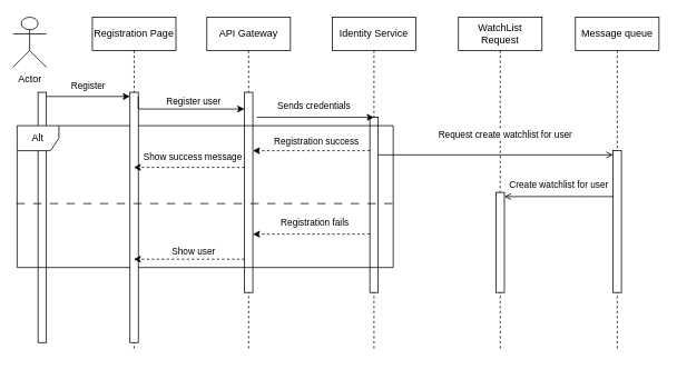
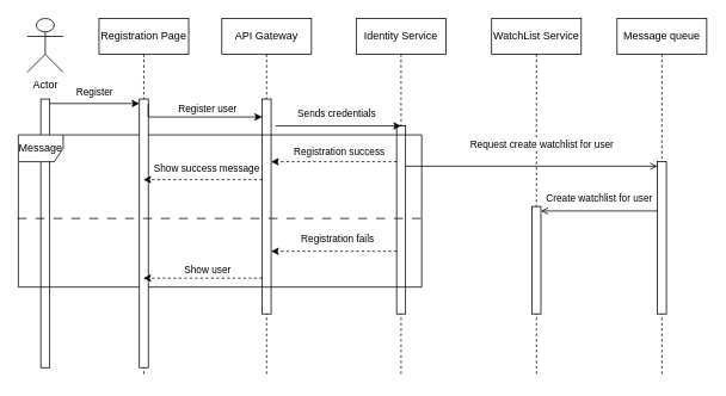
  <mxCell id="0" />
  <mxCell id="1" parent="0" />
- <mxCell id="2" value="Actor" style="shape=umlActor;verticalLabelPosition=bottom;verticalAlign=top;html=1;" vertex="1" parent="1"><mxGeometry x="15" y="20" width="40" height="60" as="geometry" /></mxCell>
+ <mxCell id="2" value="Actor" style="shape=umlActor;verticalLabelPosition=bottom;verticalAlign=top;html=1;" vertex="1" parent="1"><mxGeometry x="30" y="20" width="40" height="60" as="geometry" /></mxCell>
  <mxCell id="3" value="" style="html=1;points=[[0,0,0,0,5],[0,1,0,0,-5],[1,0,0,0,5],[1,1,0,0,-5]];perimeter=orthogonalPerimeter;outlineConnect=0;targetShapes=umlLifeline;portConstraint=eastwest;newEdgeStyle={&quot;curved&quot;:0,&quot;rounded&quot;:0};" vertex="1" parent="1"><mxGeometry x="45" y="110" width="10" height="300" as="geometry" /></mxCell>
  <mxCell id="4" value="API Gateway" style="shape=umlLifeline;perimeter=lifelinePerimeter;whiteSpace=wrap;html=1;container=1;dropTarget=0;collapsible=0;recursiveResize=0;outlineConnect=0;portConstraint=eastwest;newEdgeStyle={&quot;edgeStyle&quot;:&quot;elbowEdgeStyle&quot;,&quot;elbow&quot;:&quot;vertical&quot;,&quot;curved&quot;:0,&quot;rounded&quot;:0};" vertex="1" parent="1"><mxGeometry x="247" y="20" width="100" height="400" as="geometry" /></mxCell>
  <mxCell id="5" value="" style="html=1;points=[[0,0,0,0,5],[0,1,0,0,-5],[1,0,0,0,5],[1,1,0,0,-5]];perimeter=orthogonalPerimeter;outlineConnect=0;targetShapes=umlLifeline;portConstraint=eastwest;newEdgeStyle={&quot;curved&quot;:0,&quot;rounded&quot;:0};" vertex="1" parent="4"><mxGeometry x="45" y="90" width="10" height="240" as="geometry" /></mxCell>
  <mxCell id="6" value="Identity Service" style="shape=umlLifeline;perimeter=lifelinePerimeter;whiteSpace=wrap;html=1;container=1;dropTarget=0;collapsible=0;recursiveResize=0;outlineConnect=0;portConstraint=eastwest;newEdgeStyle={&quot;edgeStyle&quot;:&quot;elbowEdgeStyle&quot;,&quot;elbow&quot;:&quot;vertical&quot;,&quot;curved&quot;:0,&quot;rounded&quot;:0};" vertex="1" parent="1"><mxGeometry x="397" y="20" width="100" height="400" as="geometry" /></mxCell>
  <mxCell id="7" value="" style="html=1;points=[[0,0,0,0,5],[0,1,0,0,-5],[1,0,0,0,5],[1,1,0,0,-5]];perimeter=orthogonalPerimeter;outlineConnect=0;targetShapes=umlLifeline;portConstraint=eastwest;newEdgeStyle={&quot;curved&quot;:0,&quot;rounded&quot;:0};" vertex="1" parent="6"><mxGeometry x="45" y="120" width="10" height="210" as="geometry" /></mxCell>
- <mxCell id="8" value="WatchList Request" style="shape=umlLifeline;perimeter=lifelinePerimeter;whiteSpace=wrap;html=1;container=1;dropTarget=0;collapsible=0;recursiveResize=0;outlineConnect=0;portConstraint=eastwest;newEdgeStyle={&quot;edgeStyle&quot;:&quot;elbowEdgeStyle&quot;,&quot;elbow&quot;:&quot;vertical&quot;,&quot;curved&quot;:0,&quot;rounded&quot;:0};" vertex="1" parent="1"><mxGeometry x="548" y="20" width="100" height="400" as="geometry" /></mxCell>
+ <mxCell id="8" value="WatchList Service" style="shape=umlLifeline;perimeter=lifelinePerimeter;whiteSpace=wrap;html=1;container=1;dropTarget=0;collapsible=0;recursiveResize=0;outlineConnect=0;portConstraint=eastwest;newEdgeStyle={&quot;edgeStyle&quot;:&quot;elbowEdgeStyle&quot;,&quot;elbow&quot;:&quot;vertical&quot;,&quot;curved&quot;:0,&quot;rounded&quot;:0};" vertex="1" parent="1"><mxGeometry x="548" y="20" width="100" height="400" as="geometry" /></mxCell>
  <mxCell id="9" value="" style="html=1;points=[[0,0,0,0,5],[0,1,0,0,-5],[1,0,0,0,5],[1,1,0,0,-5]];perimeter=orthogonalPerimeter;outlineConnect=0;targetShapes=umlLifeline;portConstraint=eastwest;newEdgeStyle={&quot;curved&quot;:0,&quot;rounded&quot;:0};" vertex="1" parent="8"><mxGeometry x="45" y="210" width="10" height="120" as="geometry" /></mxCell>
  <mxCell id="10" value="Message queue" style="shape=umlLifeline;perimeter=lifelinePerimeter;whiteSpace=wrap;html=1;container=1;dropTarget=0;collapsible=0;recursiveResize=0;outlineConnect=0;portConstraint=eastwest;newEdgeStyle={&quot;edgeStyle&quot;:&quot;elbowEdgeStyle&quot;,&quot;elbow&quot;:&quot;vertical&quot;,&quot;curved&quot;:0,&quot;rounded&quot;:0};" vertex="1" parent="1"><mxGeometry x="688" y="20" width="100" height="400" as="geometry" /></mxCell>
  <mxCell id="11" value="" style="html=1;points=[[0,0,0,0,5],[0,1,0,0,-5],[1,0,0,0,5],[1,1,0,0,-5]];perimeter=orthogonalPerimeter;outlineConnect=0;targetShapes=umlLifeline;portConstraint=eastwest;newEdgeStyle={&quot;curved&quot;:0,&quot;rounded&quot;:0};" vertex="1" parent="10"><mxGeometry x="45" y="160" width="10" height="170" as="geometry" /></mxCell>
  <mxCell id="12" style="edgeStyle=orthogonalEdgeStyle;rounded=0;orthogonalLoop=1;jettySize=auto;html=1;curved=0;exitX=1;exitY=0;exitDx=0;exitDy=5;exitPerimeter=0;entryX=0;entryY=0;entryDx=0;entryDy=5;entryPerimeter=0;" edge="1" parent="1"><mxGeometry relative="1" as="geometry"><mxPoint x="307" y="140" as="sourcePoint" /><mxPoint x="447" y="140" as="targetPoint" /></mxGeometry></mxCell>
  <mxCell id="13" value="Sends credentials" style="edgeLabel;html=1;align=center;verticalAlign=middle;resizable=0;points=[];" vertex="1" connectable="0" parent="12"><mxGeometry x="-0.146" y="-1" relative="1" as="geometry"><mxPoint x="7" y="-16" as="offset" /></mxGeometry></mxCell>
  <mxCell id="14" style="edgeStyle=orthogonalEdgeStyle;rounded=0;orthogonalLoop=1;jettySize=auto;html=1;curved=0;entryX=0;entryY=0;entryDx=0;entryDy=5;entryPerimeter=0;endArrow=open;endFill=0;" edge="1" parent="1" source="7" target="11"><mxGeometry relative="1" as="geometry"><Array as="points"><mxPoint x="690" y="185" /><mxPoint x="690" y="185" /></Array></mxGeometry></mxCell>
  <mxCell id="15" value="Request create watchlist for user" style="edgeLabel;html=1;align=center;verticalAlign=middle;resizable=0;points=[];" vertex="1" connectable="0" parent="14"><mxGeometry x="0.251" y="2" relative="1" as="geometry"><mxPoint x="-25" y="-23" as="offset" /></mxGeometry></mxCell>
  <mxCell id="16" style="edgeStyle=orthogonalEdgeStyle;rounded=0;orthogonalLoop=1;jettySize=auto;html=1;curved=0;entryX=1;entryY=0;entryDx=0;entryDy=5;entryPerimeter=0;endArrow=open;endFill=0;" edge="1" parent="1" source="11" target="9"><mxGeometry relative="1" as="geometry"><Array as="points"><mxPoint x="697" y="235" /><mxPoint x="697" y="235" /></Array></mxGeometry></mxCell>
  <mxCell id="17" value="Create watchlist for user" style="edgeLabel;html=1;align=center;verticalAlign=middle;resizable=0;points=[];" vertex="1" connectable="0" parent="16"><mxGeometry x="0.08" y="2" relative="1" as="geometry"><mxPoint x="4" y="-17" as="offset" /></mxGeometry></mxCell>
- <mxCell id="18" value="Alt" style="shape=umlFrame;whiteSpace=wrap;html=1;pointerEvents=0;recursiveResize=0;container=1;collapsible=0;width=50;" vertex="1" parent="1"><mxGeometry x="20" y="150" width="450" height="170" as="geometry" /></mxCell>
+ <mxCell id="18" value="Message" style="shape=umlFrame;whiteSpace=wrap;html=1;pointerEvents=0;recursiveResize=0;container=1;collapsible=0;width=50;" vertex="1" parent="1"><mxGeometry x="20" y="150" width="450" height="170" as="geometry" /></mxCell>
  <mxCell id="19" value="Registration Page" style="shape=umlLifeline;perimeter=lifelinePerimeter;whiteSpace=wrap;html=1;container=1;dropTarget=0;collapsible=0;recursiveResize=0;outlineConnect=0;portConstraint=eastwest;newEdgeStyle={&quot;edgeStyle&quot;:&quot;elbowEdgeStyle&quot;,&quot;elbow&quot;:&quot;vertical&quot;,&quot;curved&quot;:0,&quot;rounded&quot;:0};" vertex="1" parent="1"><mxGeometry x="110" y="20" width="100" height="400" as="geometry" /></mxCell>
  <mxCell id="20" value="" style="html=1;points=[[0,0,0,0,5],[0,1,0,0,-5],[1,0,0,0,5],[1,1,0,0,-5]];perimeter=orthogonalPerimeter;outlineConnect=0;targetShapes=umlLifeline;portConstraint=eastwest;newEdgeStyle={&quot;curved&quot;:0,&quot;rounded&quot;:0};" vertex="1" parent="19"><mxGeometry x="45" y="90" width="10" height="300" as="geometry" /></mxCell>
  <mxCell id="21" style="edgeStyle=orthogonalEdgeStyle;rounded=0;orthogonalLoop=1;jettySize=auto;html=1;curved=0;dashed=1;" edge="1" parent="1" source="5" target="19"><mxGeometry relative="1" as="geometry"><Array as="points"><mxPoint x="230" y="310" /><mxPoint x="230" y="310" /></Array></mxGeometry></mxCell>
  <mxCell id="22" value="Show user" style="edgeLabel;html=1;align=center;verticalAlign=middle;resizable=0;points=[];" vertex="1" connectable="0" parent="21"><mxGeometry x="-0.227" y="-2" relative="1" as="geometry"><mxPoint x="-11" y="-8" as="offset" /></mxGeometry></mxCell>
  <mxCell id="23" value="" style="endArrow=none;startArrow=none;endFill=0;startFill=0;endSize=8;html=1;verticalAlign=bottom;dashed=1;labelBackgroundColor=none;dashPattern=10 10;rounded=0;exitX=-0.002;exitY=0.549;exitDx=0;exitDy=0;exitPerimeter=0;entryX=1.006;entryY=0.549;entryDx=0;entryDy=0;entryPerimeter=0;" edge="1" parent="1" source="18" target="18"><mxGeometry width="160" relative="1" as="geometry"><mxPoint x="110" y="470" as="sourcePoint" /><mxPoint x="270" y="470" as="targetPoint" /></mxGeometry></mxCell>
  <mxCell id="24" style="edgeStyle=orthogonalEdgeStyle;rounded=0;orthogonalLoop=1;jettySize=auto;html=1;curved=0;dashed=1;" edge="1" parent="1" source="7" target="5"><mxGeometry relative="1" as="geometry"><Array as="points"><mxPoint x="380" y="280" /><mxPoint x="380" y="280" /></Array></mxGeometry></mxCell>
  <mxCell id="25" value="Registration fails" style="edgeLabel;html=1;align=center;verticalAlign=middle;resizable=0;points=[];" vertex="1" connectable="0" parent="24"><mxGeometry x="-0.211" y="-3" relative="1" as="geometry"><mxPoint x="-12" y="-12" as="offset" /></mxGeometry></mxCell>
  <mxCell id="26" style="edgeStyle=orthogonalEdgeStyle;rounded=0;orthogonalLoop=1;jettySize=auto;html=1;curved=0;dashed=1;" edge="1" parent="1" source="7" target="5"><mxGeometry relative="1" as="geometry"><Array as="points"><mxPoint x="380" y="180" /><mxPoint x="380" y="180" /></Array></mxGeometry></mxCell>
  <mxCell id="27" value="Registration success" style="edgeLabel;html=1;align=center;verticalAlign=middle;resizable=0;points=[];" vertex="1" connectable="0" parent="26"><mxGeometry x="-0.269" relative="1" as="geometry"><mxPoint x="-14" y="-12" as="offset" /></mxGeometry></mxCell>
  <mxCell id="28" style="edgeStyle=orthogonalEdgeStyle;rounded=0;orthogonalLoop=1;jettySize=auto;html=1;curved=0;dashed=1;" edge="1" parent="1" source="5" target="19"><mxGeometry relative="1" as="geometry"><Array as="points"><mxPoint x="230" y="200" /><mxPoint x="230" y="200" /></Array></mxGeometry></mxCell>
  <mxCell id="29" value="Show success message" style="edgeLabel;html=1;align=center;verticalAlign=middle;resizable=0;points=[];" vertex="1" connectable="0" parent="28"><mxGeometry x="-0.227" y="4" relative="1" as="geometry"><mxPoint x="-12" y="-17" as="offset" /></mxGeometry></mxCell>
  <mxCell id="30" style="edgeStyle=orthogonalEdgeStyle;rounded=0;orthogonalLoop=1;jettySize=auto;html=1;curved=0;exitX=1;exitY=0;exitDx=0;exitDy=5;exitPerimeter=0;entryX=0;entryY=0;entryDx=0;entryDy=5;entryPerimeter=0;" edge="1" parent="1" source="3" target="20"><mxGeometry relative="1" as="geometry" /></mxCell>
  <mxCell id="31" value="Register" style="edgeLabel;html=1;align=center;verticalAlign=middle;resizable=0;points=[];" vertex="1" connectable="0" parent="30"><mxGeometry x="-0.264" y="1" relative="1" as="geometry"><mxPoint x="12" y="-12" as="offset" /></mxGeometry></mxCell>
  <mxCell id="32" style="edgeStyle=orthogonalEdgeStyle;rounded=0;orthogonalLoop=1;jettySize=auto;html=1;curved=0;exitX=1;exitY=0;exitDx=0;exitDy=5;exitPerimeter=0;" edge="1" parent="1" source="20" target="5"><mxGeometry relative="1" as="geometry"><Array as="points"><mxPoint x="165" y="130" /></Array></mxGeometry></mxCell>
  <mxCell id="33" value="Register user" style="edgeLabel;html=1;align=center;verticalAlign=middle;resizable=0;points=[];" vertex="1" connectable="0" parent="32"><mxGeometry x="0.335" y="2" relative="1" as="geometry"><mxPoint x="-15" y="-8" as="offset" /></mxGeometry></mxCell>
